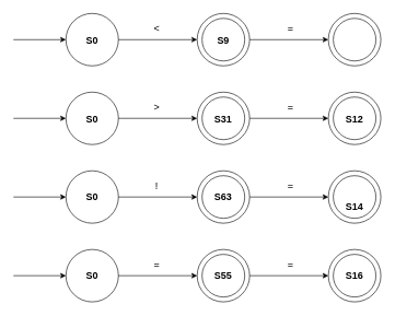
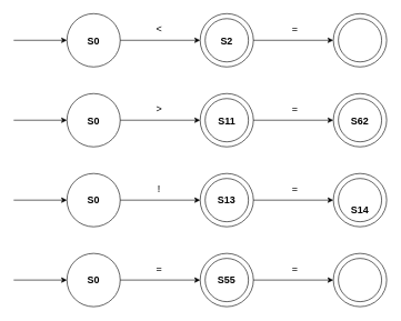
  <mxCell id="0" />
  <mxCell id="1" parent="0" />
  <mxCell id="2" value="" style="ellipse;whiteSpace=wrap;html=1;aspect=fixed;" parent="1" vertex="1"><mxGeometry x="300" y="20" width="80" height="80" as="geometry" /></mxCell>
  <mxCell id="3" value="" style="ellipse;whiteSpace=wrap;html=1;aspect=fixed;" parent="1" vertex="1"><mxGeometry x="307.5" y="27.5" width="65" height="65" as="geometry" /></mxCell>
  <mxCell id="4" value="" style="ellipse;whiteSpace=wrap;html=1;aspect=fixed;" parent="1" vertex="1"><mxGeometry x="100" y="20" width="80" height="80" as="geometry" /></mxCell>
  <mxCell id="5" value="" style="endArrow=classic;html=1;rounded=0;entryX=0;entryY=0.5;entryDx=0;entryDy=0;" parent="1" edge="1"><mxGeometry width="50" height="50" relative="1" as="geometry"><mxPoint x="20" y="60" as="sourcePoint" /><mxPoint x="100" y="60" as="targetPoint" /></mxGeometry></mxCell>
  <mxCell id="6" value="" style="endArrow=classic;html=1;rounded=0;entryX=0;entryY=0.5;entryDx=0;entryDy=0;exitX=1;exitY=0.5;exitDx=0;exitDy=0;" parent="1" source="4" target="2" edge="1"><mxGeometry width="50" height="50" relative="1" as="geometry"><mxPoint x="190" y="90" as="sourcePoint" /><mxPoint x="310" y="90" as="targetPoint" /></mxGeometry></mxCell>
  <mxCell id="7" value="&lt;b style=&quot;font-size: 15px;&quot;&gt;S0&lt;/b&gt;" style="text;html=1;strokeColor=none;fillColor=none;align=center;verticalAlign=middle;whiteSpace=wrap;rounded=0;fontSize=15;" parent="1" vertex="1"><mxGeometry x="110" y="45" width="60" height="30" as="geometry" /></mxCell>
- <mxCell id="8" value="&lt;b&gt;&lt;font style=&quot;font-size: 15px;&quot;&gt;S9&lt;/font&gt;&lt;/b&gt;" style="text;html=1;strokeColor=none;fillColor=none;align=center;verticalAlign=middle;whiteSpace=wrap;rounded=0;" parent="1" vertex="1"><mxGeometry x="310" y="45" width="60" height="30" as="geometry" /></mxCell>
+ <mxCell id="8" value="&lt;b&gt;&lt;font style=&quot;font-size: 15px;&quot;&gt;S2&lt;/font&gt;&lt;/b&gt;" style="text;html=1;strokeColor=none;fillColor=none;align=center;verticalAlign=middle;whiteSpace=wrap;rounded=0;" parent="1" vertex="1"><mxGeometry x="310" y="45" width="60" height="30" as="geometry" /></mxCell>
  <mxCell id="9" value="&amp;lt;" style="text;html=1;strokeColor=none;fillColor=none;align=center;verticalAlign=middle;whiteSpace=wrap;rounded=0;fontSize=15;" parent="1" vertex="1"><mxGeometry x="186" y="27.5" width="105" height="30" as="geometry" /></mxCell>
  <mxCell id="10" value="" style="ellipse;whiteSpace=wrap;html=1;aspect=fixed;" parent="1" vertex="1"><mxGeometry x="500" y="20" width="80" height="80" as="geometry" /></mxCell>
  <mxCell id="11" value="" style="ellipse;whiteSpace=wrap;html=1;aspect=fixed;" parent="1" vertex="1"><mxGeometry x="507.5" y="27.5" width="65" height="65" as="geometry" /></mxCell>
  <mxCell id="12" value="" style="endArrow=classic;html=1;rounded=0;entryX=0;entryY=0.5;entryDx=0;entryDy=0;exitX=1;exitY=0.5;exitDx=0;exitDy=0;" parent="1" target="10" edge="1"><mxGeometry width="50" height="50" relative="1" as="geometry"><mxPoint x="380" y="60" as="sourcePoint" /><mxPoint x="510" y="90" as="targetPoint" /></mxGeometry></mxCell>
  <mxCell id="13" value="=" style="text;html=1;strokeColor=none;fillColor=none;align=center;verticalAlign=middle;whiteSpace=wrap;rounded=0;fontSize=15;" parent="1" vertex="1"><mxGeometry x="390" y="27.5" width="105" height="30" as="geometry" /></mxCell>
  <mxCell id="14" value="" style="ellipse;whiteSpace=wrap;html=1;aspect=fixed;" parent="1" vertex="1"><mxGeometry x="300" y="140" width="80" height="80" as="geometry" /></mxCell>
  <mxCell id="15" value="" style="ellipse;whiteSpace=wrap;html=1;aspect=fixed;" parent="1" vertex="1"><mxGeometry x="307.5" y="147.5" width="65" height="65" as="geometry" /></mxCell>
  <mxCell id="16" value="" style="ellipse;whiteSpace=wrap;html=1;aspect=fixed;" parent="1" vertex="1"><mxGeometry x="100" y="140" width="80" height="80" as="geometry" /></mxCell>
  <mxCell id="17" value="" style="endArrow=classic;html=1;rounded=0;entryX=0;entryY=0.5;entryDx=0;entryDy=0;" parent="1" edge="1"><mxGeometry width="50" height="50" relative="1" as="geometry"><mxPoint x="20" y="180" as="sourcePoint" /><mxPoint x="100" y="180" as="targetPoint" /></mxGeometry></mxCell>
  <mxCell id="18" value="" style="endArrow=classic;html=1;rounded=0;entryX=0;entryY=0.5;entryDx=0;entryDy=0;exitX=1;exitY=0.5;exitDx=0;exitDy=0;" parent="1" source="16" target="14" edge="1"><mxGeometry width="50" height="50" relative="1" as="geometry"><mxPoint x="190" y="210" as="sourcePoint" /><mxPoint x="310" y="210" as="targetPoint" /></mxGeometry></mxCell>
  <mxCell id="19" value="&lt;b style=&quot;font-size: 15px;&quot;&gt;S0&lt;/b&gt;" style="text;html=1;strokeColor=none;fillColor=none;align=center;verticalAlign=middle;whiteSpace=wrap;rounded=0;fontSize=15;" parent="1" vertex="1"><mxGeometry x="110" y="165" width="60" height="30" as="geometry" /></mxCell>
- <mxCell id="20" value="&lt;b&gt;&lt;font style=&quot;font-size: 15px;&quot;&gt;S31&lt;/font&gt;&lt;/b&gt;" style="text;html=1;strokeColor=none;fillColor=none;align=center;verticalAlign=middle;whiteSpace=wrap;rounded=0;" parent="1" vertex="1"><mxGeometry x="310" y="165" width="60" height="30" as="geometry" /></mxCell>
+ <mxCell id="20" value="&lt;b&gt;&lt;font style=&quot;font-size: 15px;&quot;&gt;S11&lt;/font&gt;&lt;/b&gt;" style="text;html=1;strokeColor=none;fillColor=none;align=center;verticalAlign=middle;whiteSpace=wrap;rounded=0;" parent="1" vertex="1"><mxGeometry x="310" y="165" width="60" height="30" as="geometry" /></mxCell>
  <mxCell id="21" value="&amp;gt;" style="text;html=1;strokeColor=none;fillColor=none;align=center;verticalAlign=middle;whiteSpace=wrap;rounded=0;fontSize=15;" parent="1" vertex="1"><mxGeometry x="186" y="147.5" width="105" height="30" as="geometry" /></mxCell>
  <mxCell id="22" value="" style="ellipse;whiteSpace=wrap;html=1;aspect=fixed;" parent="1" vertex="1"><mxGeometry x="500" y="140" width="80" height="80" as="geometry" /></mxCell>
  <mxCell id="23" value="" style="ellipse;whiteSpace=wrap;html=1;aspect=fixed;" parent="1" vertex="1"><mxGeometry x="507.5" y="147.5" width="65" height="65" as="geometry" /></mxCell>
  <mxCell id="24" value="" style="endArrow=classic;html=1;rounded=0;entryX=0;entryY=0.5;entryDx=0;entryDy=0;exitX=1;exitY=0.5;exitDx=0;exitDy=0;" parent="1" target="22" edge="1"><mxGeometry width="50" height="50" relative="1" as="geometry"><mxPoint x="380" y="180" as="sourcePoint" /><mxPoint x="510" y="210" as="targetPoint" /></mxGeometry></mxCell>
- <mxCell id="25" value="&lt;b&gt;&lt;font style=&quot;font-size: 15px;&quot;&gt;S12&lt;/font&gt;&lt;/b&gt;" style="text;html=1;strokeColor=none;fillColor=none;align=center;verticalAlign=middle;whiteSpace=wrap;rounded=0;" parent="1" vertex="1"><mxGeometry x="510" y="165" width="60" height="30" as="geometry" /></mxCell>
+ <mxCell id="25" value="&lt;b&gt;&lt;font style=&quot;font-size: 15px;&quot;&gt;S62&lt;/font&gt;&lt;/b&gt;" style="text;html=1;strokeColor=none;fillColor=none;align=center;verticalAlign=middle;whiteSpace=wrap;rounded=0;" parent="1" vertex="1"><mxGeometry x="510" y="165" width="60" height="30" as="geometry" /></mxCell>
  <mxCell id="26" value="=" style="text;html=1;strokeColor=none;fillColor=none;align=center;verticalAlign=middle;whiteSpace=wrap;rounded=0;fontSize=15;" parent="1" vertex="1"><mxGeometry x="390" y="147.5" width="105" height="30" as="geometry" /></mxCell>
  <mxCell id="27" value="" style="ellipse;whiteSpace=wrap;html=1;aspect=fixed;" parent="1" vertex="1"><mxGeometry x="300" y="260" width="80" height="80" as="geometry" /></mxCell>
  <mxCell id="28" value="" style="ellipse;whiteSpace=wrap;html=1;aspect=fixed;" parent="1" vertex="1"><mxGeometry x="307.5" y="267.5" width="65" height="65" as="geometry" /></mxCell>
  <mxCell id="29" value="" style="ellipse;whiteSpace=wrap;html=1;aspect=fixed;" parent="1" vertex="1"><mxGeometry x="100" y="260" width="80" height="80" as="geometry" /></mxCell>
  <mxCell id="30" value="" style="endArrow=classic;html=1;rounded=0;entryX=0;entryY=0.5;entryDx=0;entryDy=0;" parent="1" edge="1"><mxGeometry width="50" height="50" relative="1" as="geometry"><mxPoint x="20" y="300" as="sourcePoint" /><mxPoint x="100" y="300" as="targetPoint" /></mxGeometry></mxCell>
  <mxCell id="31" value="" style="endArrow=classic;html=1;rounded=0;entryX=0;entryY=0.5;entryDx=0;entryDy=0;exitX=1;exitY=0.5;exitDx=0;exitDy=0;" parent="1" source="29" target="27" edge="1"><mxGeometry width="50" height="50" relative="1" as="geometry"><mxPoint x="190" y="330" as="sourcePoint" /><mxPoint x="310" y="330" as="targetPoint" /></mxGeometry></mxCell>
  <mxCell id="32" value="&lt;b style=&quot;font-size: 15px;&quot;&gt;S0&lt;/b&gt;" style="text;html=1;strokeColor=none;fillColor=none;align=center;verticalAlign=middle;whiteSpace=wrap;rounded=0;fontSize=15;" parent="1" vertex="1"><mxGeometry x="110" y="285" width="60" height="30" as="geometry" /></mxCell>
- <mxCell id="33" value="&lt;b&gt;&lt;font style=&quot;font-size: 15px;&quot;&gt;S63&lt;/font&gt;&lt;/b&gt;" style="text;html=1;strokeColor=none;fillColor=none;align=center;verticalAlign=middle;whiteSpace=wrap;rounded=0;" parent="1" vertex="1"><mxGeometry x="310" y="285" width="60" height="30" as="geometry" /></mxCell>
+ <mxCell id="33" value="&lt;b&gt;&lt;font style=&quot;font-size: 15px;&quot;&gt;S13&lt;/font&gt;&lt;/b&gt;" style="text;html=1;strokeColor=none;fillColor=none;align=center;verticalAlign=middle;whiteSpace=wrap;rounded=0;" parent="1" vertex="1"><mxGeometry x="310" y="285" width="60" height="30" as="geometry" /></mxCell>
  <mxCell id="34" value="!" style="text;html=1;strokeColor=none;fillColor=none;align=center;verticalAlign=middle;whiteSpace=wrap;rounded=0;fontSize=15;" parent="1" vertex="1"><mxGeometry x="186" y="267.5" width="105" height="30" as="geometry" /></mxCell>
  <mxCell id="35" value="" style="ellipse;whiteSpace=wrap;html=1;aspect=fixed;" parent="1" vertex="1"><mxGeometry x="500" y="260" width="80" height="80" as="geometry" /></mxCell>
  <mxCell id="36" value="" style="ellipse;whiteSpace=wrap;html=1;aspect=fixed;" parent="1" vertex="1"><mxGeometry x="507.5" y="267.5" width="65" height="65" as="geometry" /></mxCell>
  <mxCell id="37" value="" style="endArrow=classic;html=1;rounded=0;entryX=0;entryY=0.5;entryDx=0;entryDy=0;exitX=1;exitY=0.5;exitDx=0;exitDy=0;" parent="1" target="35" edge="1"><mxGeometry width="50" height="50" relative="1" as="geometry"><mxPoint x="380" y="300" as="sourcePoint" /><mxPoint x="510" y="330" as="targetPoint" /></mxGeometry></mxCell>
  <mxCell id="38" value="&lt;b&gt;&lt;font style=&quot;font-size: 15px;&quot;&gt;S14&lt;/font&gt;&lt;/b&gt;" style="text;html=1;strokeColor=none;fillColor=none;align=center;verticalAlign=middle;whiteSpace=wrap;rounded=0;" parent="1" vertex="1"><mxGeometry x="510" y="300" width="60" height="30" as="geometry" /></mxCell>
  <mxCell id="39" value="=" style="text;html=1;strokeColor=none;fillColor=none;align=center;verticalAlign=middle;whiteSpace=wrap;rounded=0;fontSize=15;" parent="1" vertex="1"><mxGeometry x="390" y="267.5" width="105" height="30" as="geometry" /></mxCell>
  <mxCell id="40" value="" style="ellipse;whiteSpace=wrap;html=1;aspect=fixed;" parent="1" vertex="1"><mxGeometry x="300" y="380" width="80" height="80" as="geometry" /></mxCell>
  <mxCell id="41" value="" style="ellipse;whiteSpace=wrap;html=1;aspect=fixed;" parent="1" vertex="1"><mxGeometry x="307.5" y="387.5" width="65" height="65" as="geometry" /></mxCell>
  <mxCell id="42" value="" style="ellipse;whiteSpace=wrap;html=1;aspect=fixed;" parent="1" vertex="1"><mxGeometry x="100" y="380" width="80" height="80" as="geometry" /></mxCell>
  <mxCell id="43" value="" style="endArrow=classic;html=1;rounded=0;entryX=0;entryY=0.5;entryDx=0;entryDy=0;" parent="1" edge="1"><mxGeometry width="50" height="50" relative="1" as="geometry"><mxPoint x="20" y="420" as="sourcePoint" /><mxPoint x="100" y="420" as="targetPoint" /></mxGeometry></mxCell>
  <mxCell id="44" value="" style="endArrow=classic;html=1;rounded=0;entryX=0;entryY=0.5;entryDx=0;entryDy=0;exitX=1;exitY=0.5;exitDx=0;exitDy=0;" parent="1" source="42" target="40" edge="1"><mxGeometry width="50" height="50" relative="1" as="geometry"><mxPoint x="190" y="450" as="sourcePoint" /><mxPoint x="310" y="450" as="targetPoint" /></mxGeometry></mxCell>
  <mxCell id="45" value="&lt;b style=&quot;font-size: 15px;&quot;&gt;S0&lt;/b&gt;" style="text;html=1;strokeColor=none;fillColor=none;align=center;verticalAlign=middle;whiteSpace=wrap;rounded=0;fontSize=15;" parent="1" vertex="1"><mxGeometry x="110" y="405" width="60" height="30" as="geometry" /></mxCell>
  <mxCell id="46" value="&lt;b&gt;&lt;font style=&quot;font-size: 15px;&quot;&gt;S55&lt;/font&gt;&lt;/b&gt;" style="text;html=1;strokeColor=none;fillColor=none;align=center;verticalAlign=middle;whiteSpace=wrap;rounded=0;" parent="1" vertex="1"><mxGeometry x="310" y="405" width="60" height="30" as="geometry" /></mxCell>
  <mxCell id="47" value="=" style="text;html=1;strokeColor=none;fillColor=none;align=center;verticalAlign=middle;whiteSpace=wrap;rounded=0;fontSize=15;" parent="1" vertex="1"><mxGeometry x="186" y="387.5" width="105" height="30" as="geometry" /></mxCell>
  <mxCell id="48" value="" style="ellipse;whiteSpace=wrap;html=1;aspect=fixed;" parent="1" vertex="1"><mxGeometry x="500" y="380" width="80" height="80" as="geometry" /></mxCell>
  <mxCell id="49" value="" style="ellipse;whiteSpace=wrap;html=1;aspect=fixed;" parent="1" vertex="1"><mxGeometry x="507.5" y="387.5" width="65" height="65" as="geometry" /></mxCell>
  <mxCell id="50" value="" style="endArrow=classic;html=1;rounded=0;entryX=0;entryY=0.5;entryDx=0;entryDy=0;exitX=1;exitY=0.5;exitDx=0;exitDy=0;" parent="1" target="48" edge="1"><mxGeometry width="50" height="50" relative="1" as="geometry"><mxPoint x="380" y="420" as="sourcePoint" /><mxPoint x="510" y="450" as="targetPoint" /></mxGeometry></mxCell>
- <mxCell id="51" value="&lt;b&gt;&lt;font style=&quot;font-size: 15px;&quot;&gt;S16&lt;/font&gt;&lt;/b&gt;" style="text;html=1;strokeColor=none;fillColor=none;align=center;verticalAlign=middle;whiteSpace=wrap;rounded=0;" parent="1" vertex="1"><mxGeometry x="510" y="405" width="60" height="30" as="geometry" /></mxCell>
  <mxCell id="52" value="=" style="text;html=1;strokeColor=none;fillColor=none;align=center;verticalAlign=middle;whiteSpace=wrap;rounded=0;fontSize=15;" parent="1" vertex="1"><mxGeometry x="390" y="387.5" width="105" height="30" as="geometry" /></mxCell>
